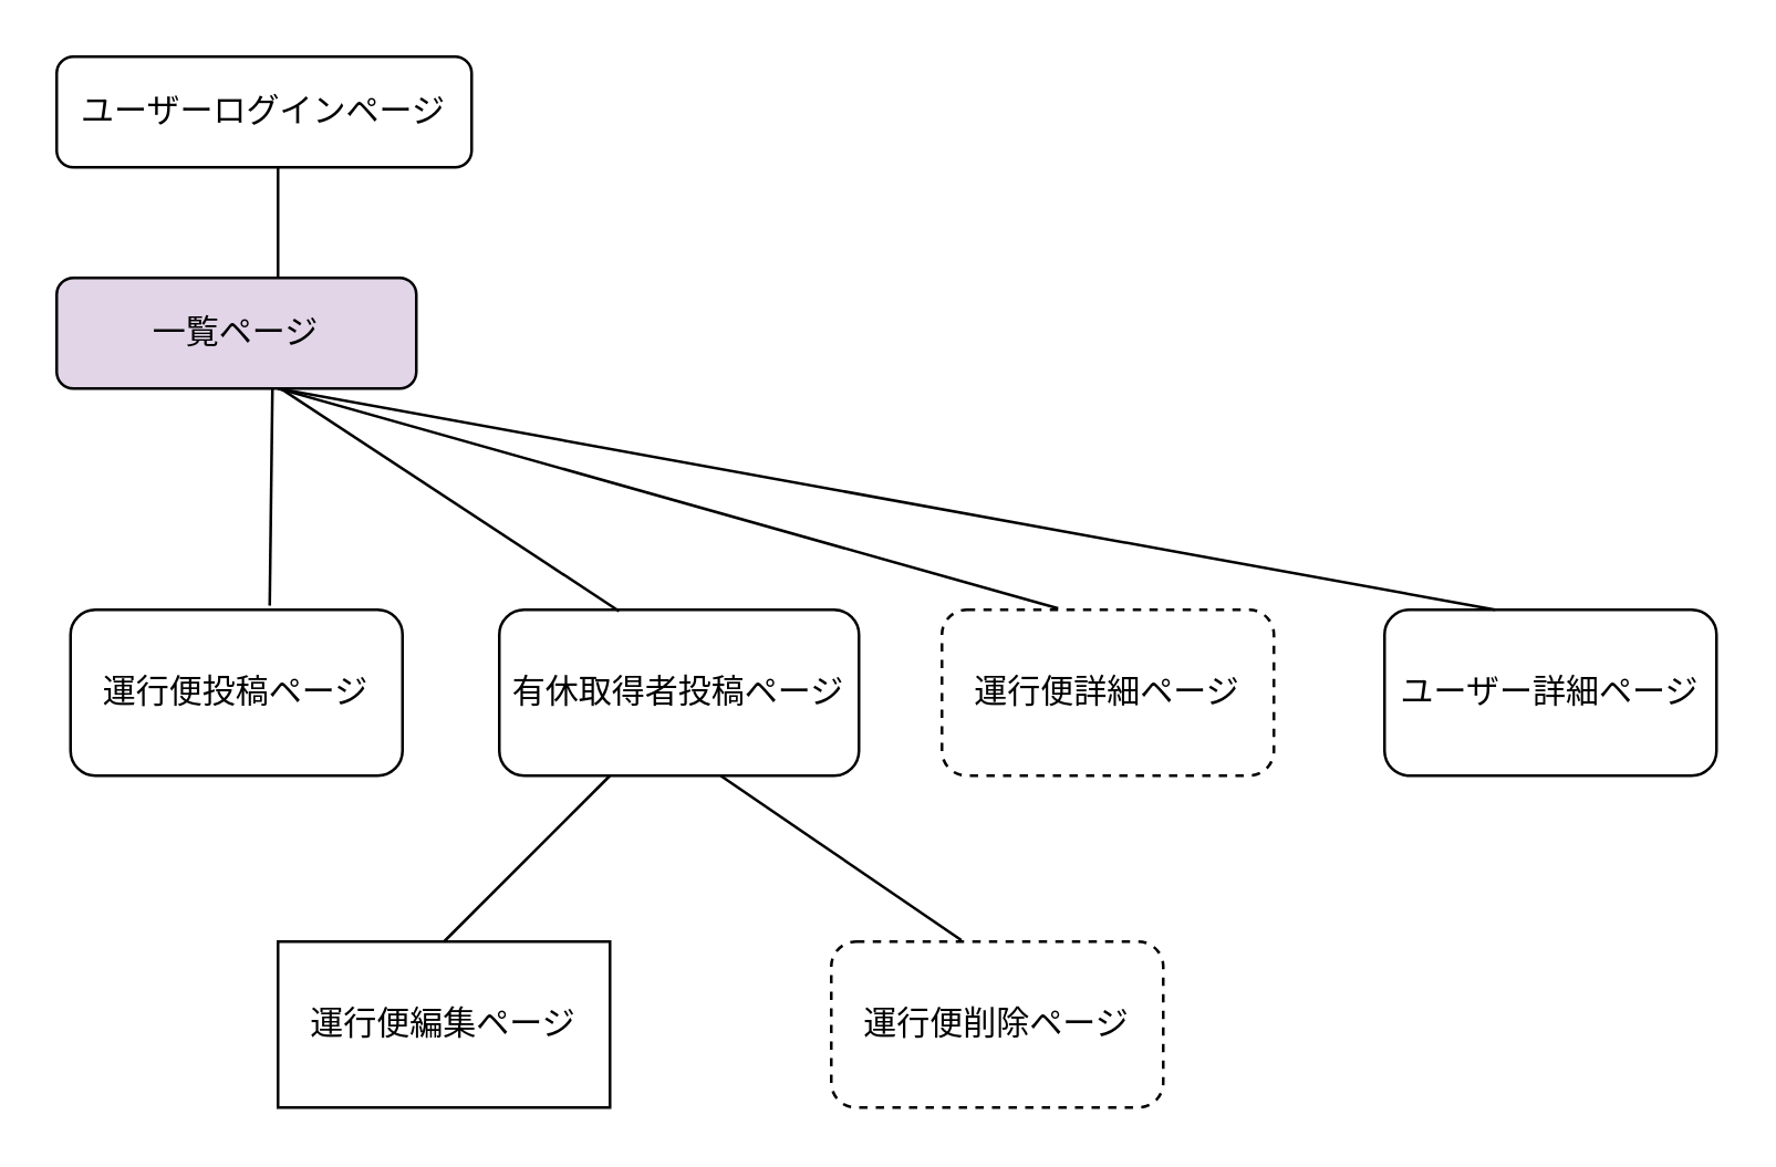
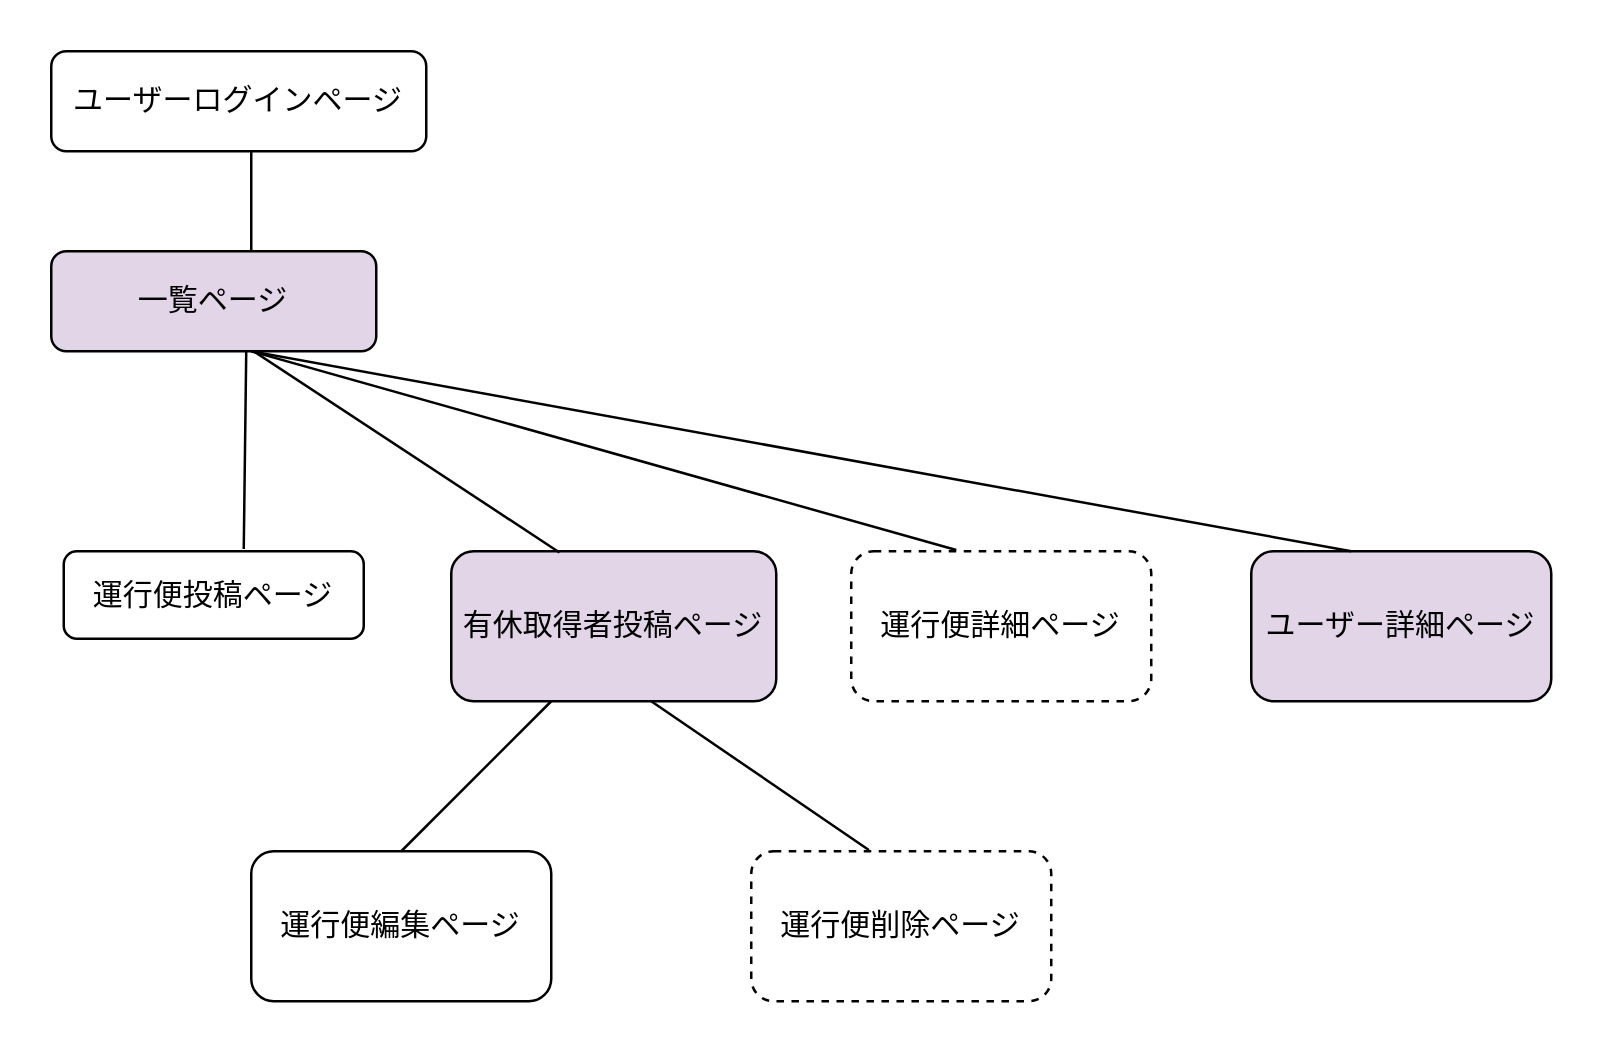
  <mxCell id="0" />
  <mxCell id="1" parent="0" />
  <mxCell id="2" value="ユーザーログインページ" style="rounded=1;whiteSpace=wrap;html=1;" vertex="1" parent="1"><mxGeometry x="20" y="20" width="150" height="40" as="geometry" /></mxCell>
  <mxCell id="3" value="一覧ページ" style="rounded=1;whiteSpace=wrap;html=1;fillColor=#e1d5e7;" vertex="1" parent="1"><mxGeometry x="20" y="100" width="130" height="40" as="geometry" /></mxCell>
  <mxCell id="4" value="運行便詳細ページ" style="rounded=1;whiteSpace=wrap;html=1;dashed=1;" vertex="1" parent="1"><mxGeometry x="340" y="220" width="120" height="60" as="geometry" /></mxCell>
- <mxCell id="5" value="運行便編集ページ" style="whiteSpace=wrap;html=1;rounded=0;" vertex="1" parent="1"><mxGeometry x="100" y="340" width="120" height="60" as="geometry" /></mxCell>
- <mxCell id="6" value="有休取得者投稿ページ" style="rounded=1;whiteSpace=wrap;html=1;" vertex="1" parent="1"><mxGeometry x="180" y="220" width="130" height="60" as="geometry" /></mxCell>
- <mxCell id="7" value="運行便投稿ページ" style="rounded=1;whiteSpace=wrap;html=1;" vertex="1" parent="1"><mxGeometry x="25" y="220" width="120" height="60" as="geometry" /></mxCell>
+ <mxCell id="5" value="運行便編集ページ" style="rounded=1;whiteSpace=wrap;html=1;" vertex="1" parent="1"><mxGeometry x="100" y="340" width="120" height="60" as="geometry" /></mxCell>
+ <mxCell id="6" value="有休取得者投稿ページ" style="rounded=1;whiteSpace=wrap;html=1;fillColor=#e1d5e7;" vertex="1" parent="1"><mxGeometry x="180" y="220" width="130" height="60" as="geometry" /></mxCell>
+ <mxCell id="7" value="運行便投稿ページ" style="rounded=1;whiteSpace=wrap;html=1;" vertex="1" parent="1"><mxGeometry x="25" y="220" width="120" height="35" as="geometry" /></mxCell>
  <mxCell id="8" value="" style="endArrow=none;html=1;" edge="1" parent="1"><mxGeometry width="50" height="50" relative="1" as="geometry"><mxPoint x="100" y="100" as="sourcePoint" /><mxPoint x="100" y="60" as="targetPoint" /></mxGeometry></mxCell>
  <mxCell id="9" value="運行便削除ページ" style="rounded=1;whiteSpace=wrap;html=1;dashed=1;" vertex="1" parent="1"><mxGeometry x="300" y="340" width="120" height="60" as="geometry" /></mxCell>
  <mxCell id="10" value="" style="endArrow=none;html=1;exitX=0.5;exitY=0;exitDx=0;exitDy=0;" edge="1" parent="1" source="5"><mxGeometry width="50" height="50" relative="1" as="geometry"><mxPoint x="170" y="330" as="sourcePoint" /><mxPoint x="220" y="280" as="targetPoint" /></mxGeometry></mxCell>
  <mxCell id="11" value="" style="endArrow=none;html=1;exitX=0.392;exitY=-0.008;exitDx=0;exitDy=0;exitPerimeter=0;" edge="1" parent="1" source="9"><mxGeometry width="50" height="50" relative="1" as="geometry"><mxPoint x="200" y="340" as="sourcePoint" /><mxPoint x="260" y="280" as="targetPoint" /></mxGeometry></mxCell>
  <mxCell id="12" value="" style="endArrow=none;html=1;entryX=0.6;entryY=0.988;entryDx=0;entryDy=0;entryPerimeter=0;exitX=0.6;exitY=-0.025;exitDx=0;exitDy=0;exitPerimeter=0;" edge="1" parent="1" source="7" target="3"><mxGeometry width="50" height="50" relative="1" as="geometry"><mxPoint x="100" y="210" as="sourcePoint" /><mxPoint x="100" y="150" as="targetPoint" /></mxGeometry></mxCell>
  <mxCell id="13" value="" style="endArrow=none;html=1;entryX=0.6;entryY=0.988;entryDx=0;entryDy=0;entryPerimeter=0;exitX=0.333;exitY=0.008;exitDx=0;exitDy=0;exitPerimeter=0;" edge="1" parent="1" source="6"><mxGeometry width="50" height="50" relative="1" as="geometry"><mxPoint x="100" y="218.98" as="sourcePoint" /><mxPoint x="101" y="140" as="targetPoint" /></mxGeometry></mxCell>
  <mxCell id="14" value="" style="endArrow=none;html=1;entryX=0.6;entryY=0.988;entryDx=0;entryDy=0;entryPerimeter=0;exitX=0.35;exitY=-0.008;exitDx=0;exitDy=0;exitPerimeter=0;" edge="1" parent="1" source="4"><mxGeometry width="50" height="50" relative="1" as="geometry"><mxPoint x="99" y="218.98" as="sourcePoint" /><mxPoint x="100" y="140" as="targetPoint" /></mxGeometry></mxCell>
- <mxCell id="15" value="ユーザー詳細ページ" style="rounded=1;whiteSpace=wrap;html=1;" vertex="1" parent="1"><mxGeometry x="500" y="220" width="120" height="60" as="geometry" /></mxCell>
+ <mxCell id="15" value="ユーザー詳細ページ" style="rounded=1;whiteSpace=wrap;html=1;fillColor=#e1d5e7;" vertex="1" parent="1"><mxGeometry x="500" y="220" width="120" height="60" as="geometry" /></mxCell>
  <mxCell id="16" value="" style="endArrow=none;html=1;entryX=0.6;entryY=0.988;entryDx=0;entryDy=0;entryPerimeter=0;" edge="1" parent="1"><mxGeometry width="50" height="50" relative="1" as="geometry"><mxPoint x="540" y="220" as="sourcePoint" /><mxPoint x="100" y="140" as="targetPoint" /></mxGeometry></mxCell>
